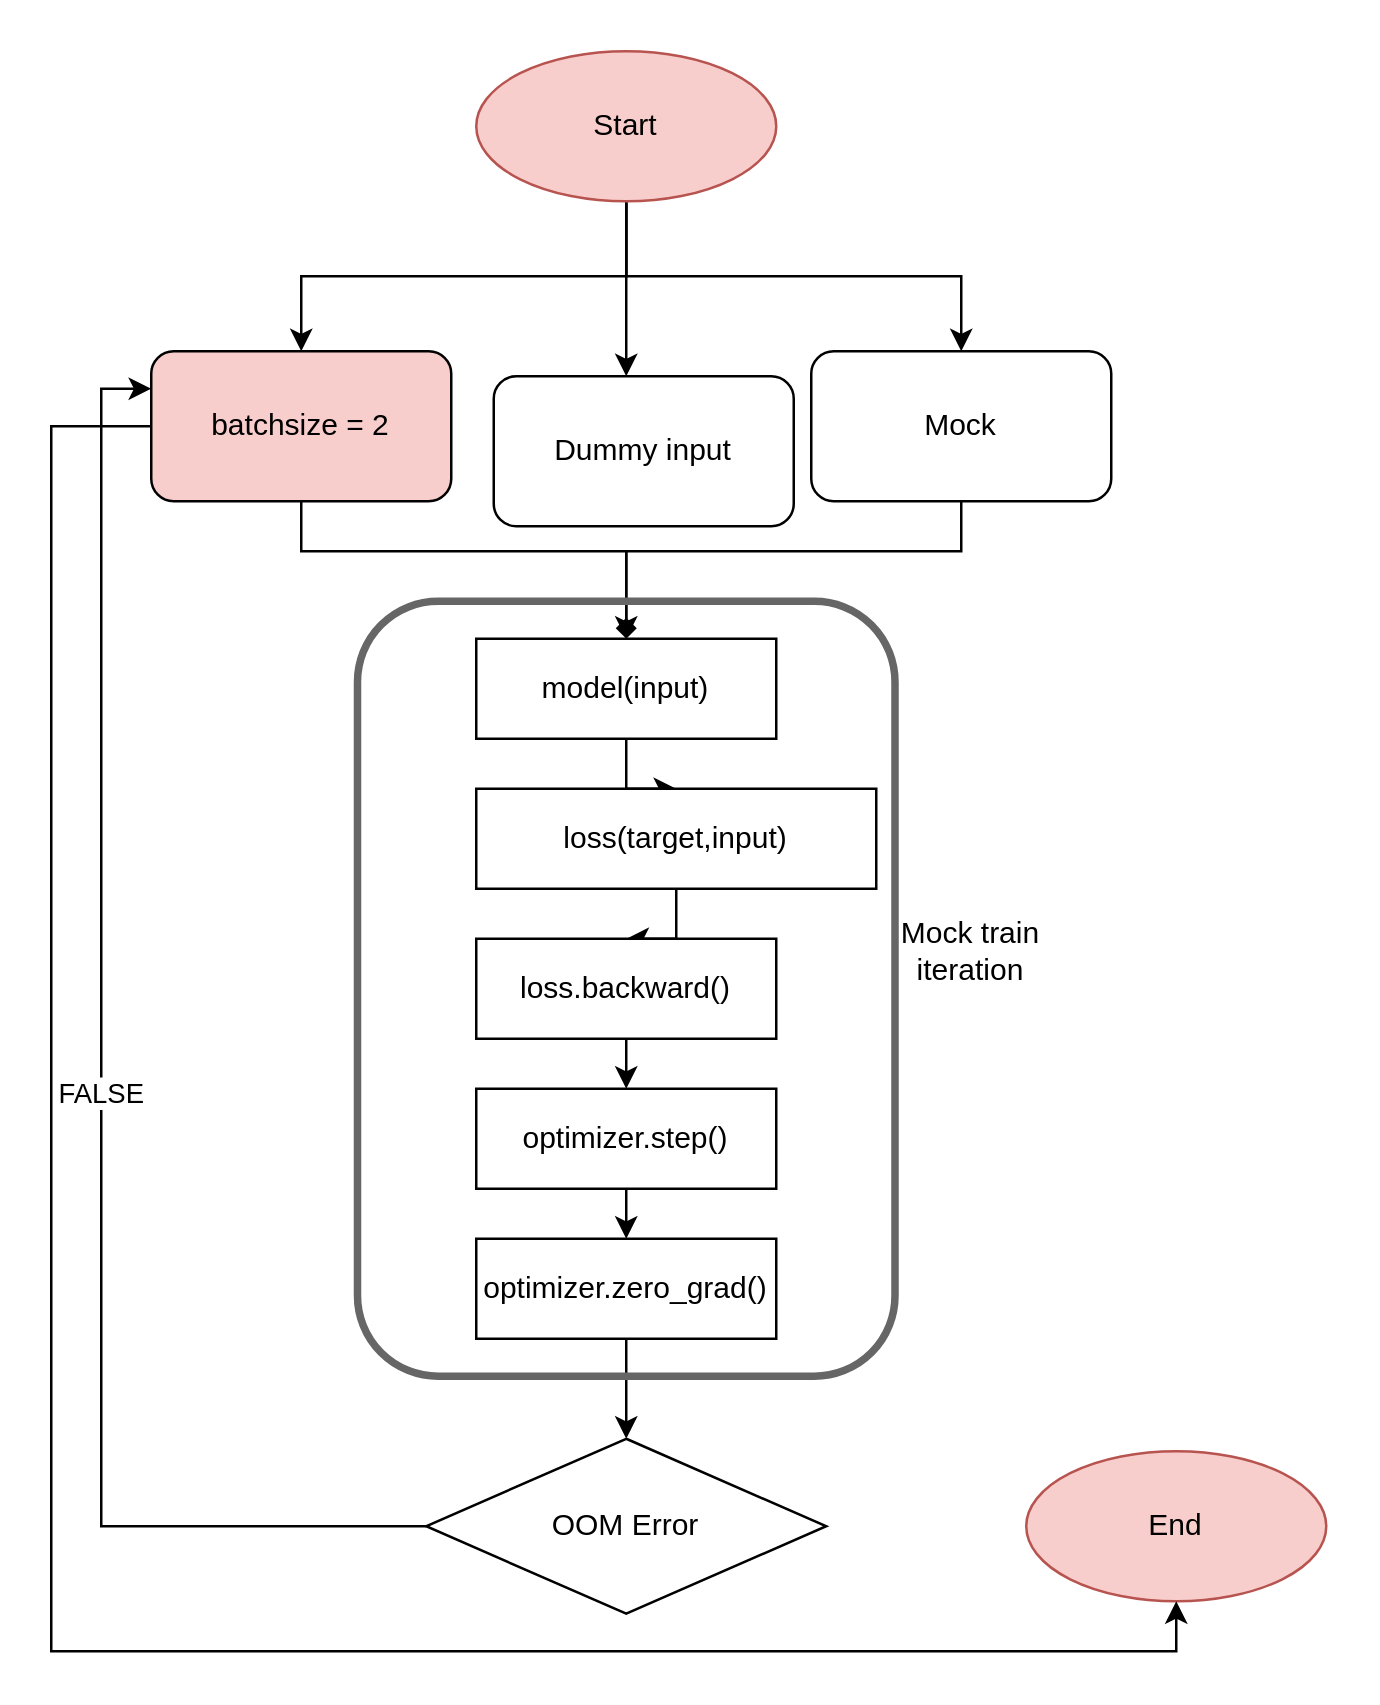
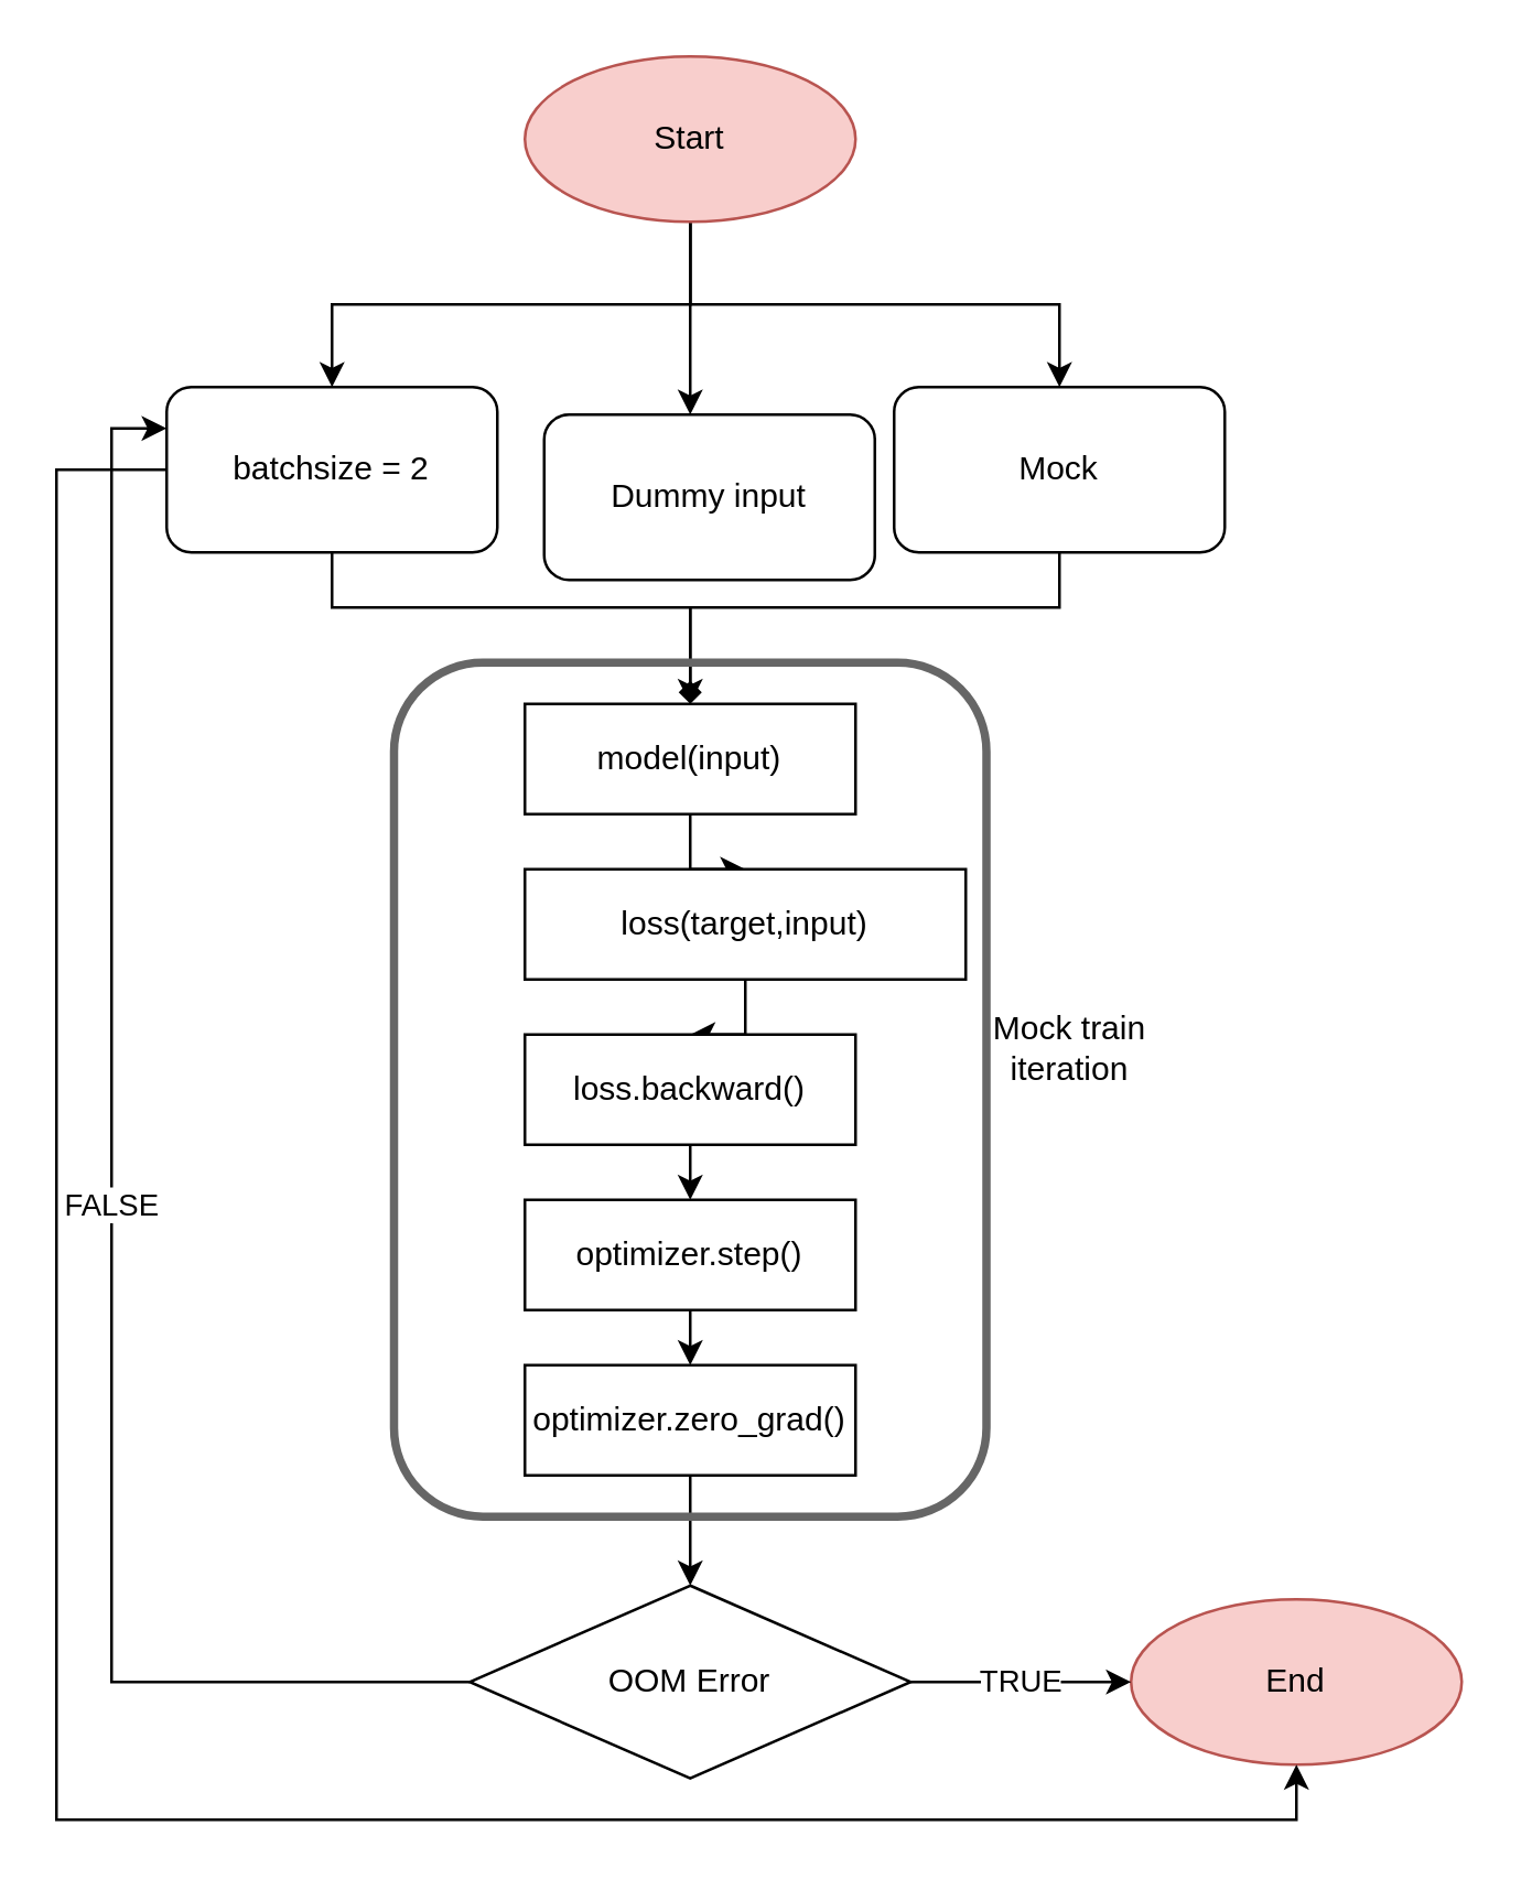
  <mxCell id="0" />
  <mxCell id="1" parent="0" />
  <mxCell id="2" value="" style="edgeStyle=orthogonalEdgeStyle;rounded=0;orthogonalLoop=1;jettySize=auto;html=1;" edge="1" parent="1" source="5" target="13"><mxGeometry relative="1" as="geometry"><Array as="points"><mxPoint x="250" y="120" /><mxPoint x="250" y="120" /></Array></mxGeometry></mxCell>
  <mxCell id="3" style="edgeStyle=orthogonalEdgeStyle;rounded=0;orthogonalLoop=1;jettySize=auto;html=1;entryX=0.5;entryY=0;entryDx=0;entryDy=0;" edge="1" parent="1" source="5" target="15"><mxGeometry relative="1" as="geometry"><Array as="points"><mxPoint x="250" y="110" /><mxPoint x="384" y="110" /></Array></mxGeometry></mxCell>
  <mxCell id="4" style="edgeStyle=orthogonalEdgeStyle;rounded=0;orthogonalLoop=1;jettySize=auto;html=1;" edge="1" parent="1" source="5" target="12"><mxGeometry relative="1" as="geometry"><Array as="points"><mxPoint x="250" y="110" /><mxPoint x="120" y="110" /></Array></mxGeometry></mxCell>
  <mxCell id="5" value="Start" style="ellipse;whiteSpace=wrap;html=1;fillColor=#f8cecc;strokeColor=#b85450;" vertex="1" parent="1"><mxGeometry x="190" y="20" width="120" height="60" as="geometry" /></mxCell>
  <mxCell id="6" value="End" style="ellipse;whiteSpace=wrap;html=1;fillColor=#f8cecc;strokeColor=#b85450;" vertex="1" parent="1"><mxGeometry x="410" y="580" width="120" height="60" as="geometry" /></mxCell>
  <mxCell id="7" value="FALSE" style="edgeStyle=orthogonalEdgeStyle;rounded=0;orthogonalLoop=1;jettySize=auto;html=1;entryX=0;entryY=0.25;entryDx=0;entryDy=0;" edge="1" parent="1" source="9" target="12"><mxGeometry relative="1" as="geometry"><Array as="points"><mxPoint x="40" y="610" /><mxPoint x="40" y="155" /></Array></mxGeometry></mxCell>
+ <mxCell id="8" value="TRUE" style="edgeStyle=orthogonalEdgeStyle;rounded=0;orthogonalLoop=1;jettySize=auto;html=1;" edge="1" parent="1" source="9" target="6"><mxGeometry relative="1" as="geometry" /></mxCell>
  <mxCell id="9" value="OOM Error" style="rhombus;whiteSpace=wrap;html=1;" vertex="1" parent="1"><mxGeometry x="170" y="575" width="160" height="70" as="geometry" /></mxCell>
  <mxCell id="10" style="edgeStyle=orthogonalEdgeStyle;rounded=0;orthogonalLoop=1;jettySize=auto;html=1;endArrow=diamond;" edge="1" parent="1" source="12" target="17"><mxGeometry relative="1" as="geometry"><Array as="points"><mxPoint x="120" y="220" /><mxPoint x="250" y="220" /></Array></mxGeometry></mxCell>
  <mxCell id="11" style="edgeStyle=orthogonalEdgeStyle;rounded=0;orthogonalLoop=1;jettySize=auto;html=1;" edge="1" parent="1" source="12" target="6"><mxGeometry relative="1" as="geometry"><Array as="points"><mxPoint x="20" y="170" /><mxPoint x="20" y="660" /><mxPoint x="470" y="660" /></Array></mxGeometry></mxCell>
- <mxCell id="12" value="batchsize = 2" style="rounded=1;whiteSpace=wrap;html=1;fillColor=#f8cecc;" vertex="1" parent="1"><mxGeometry x="60" y="140" width="120" height="60" as="geometry" /></mxCell>
+ <mxCell id="12" value="batchsize = 2" style="rounded=1;whiteSpace=wrap;html=1;" vertex="1" parent="1"><mxGeometry x="60" y="140" width="120" height="60" as="geometry" /></mxCell>
  <mxCell id="13" value="Dummy input" style="rounded=1;whiteSpace=wrap;html=1;" vertex="1" parent="1"><mxGeometry x="197" y="150" width="120" height="60" as="geometry" /></mxCell>
  <mxCell id="14" style="edgeStyle=orthogonalEdgeStyle;rounded=0;orthogonalLoop=1;jettySize=auto;html=1;entryX=0.5;entryY=0;entryDx=0;entryDy=0;" edge="1" parent="1" source="15" target="17"><mxGeometry relative="1" as="geometry"><Array as="points"><mxPoint x="384" y="220" /><mxPoint x="250" y="220" /></Array></mxGeometry></mxCell>
  <mxCell id="15" value="Mock" style="rounded=1;whiteSpace=wrap;html=1;" vertex="1" parent="1"><mxGeometry x="324" y="140" width="120" height="60" as="geometry" /></mxCell>
  <mxCell id="16" style="edgeStyle=orthogonalEdgeStyle;rounded=0;orthogonalLoop=1;jettySize=auto;html=1;entryX=0.5;entryY=0;entryDx=0;entryDy=0;" edge="1" parent="1" source="17" target="19"><mxGeometry relative="1" as="geometry" /></mxCell>
  <mxCell id="17" value="model(input)" style="rounded=0;whiteSpace=wrap;html=1;" vertex="1" parent="1"><mxGeometry x="190" y="255" width="120" height="40" as="geometry" /></mxCell>
  <mxCell id="18" style="edgeStyle=orthogonalEdgeStyle;rounded=0;orthogonalLoop=1;jettySize=auto;html=1;" edge="1" parent="1" source="19" target="21"><mxGeometry relative="1" as="geometry" /></mxCell>
  <mxCell id="19" value="loss(target,input)" style="rounded=0;whiteSpace=wrap;html=1;" vertex="1" parent="1"><mxGeometry x="190" y="315" width="160" height="40" as="geometry" /></mxCell>
  <mxCell id="20" style="edgeStyle=orthogonalEdgeStyle;rounded=0;orthogonalLoop=1;jettySize=auto;html=1;exitX=0.5;exitY=1;exitDx=0;exitDy=0;entryX=0.5;entryY=0;entryDx=0;entryDy=0;" edge="1" parent="1" source="21" target="23"><mxGeometry relative="1" as="geometry" /></mxCell>
  <mxCell id="21" value="loss.backward()" style="rounded=0;whiteSpace=wrap;html=1;" vertex="1" parent="1"><mxGeometry x="190" y="375" width="120" height="40" as="geometry" /></mxCell>
  <mxCell id="22" style="edgeStyle=orthogonalEdgeStyle;rounded=0;orthogonalLoop=1;jettySize=auto;html=1;exitX=0.5;exitY=1;exitDx=0;exitDy=0;entryX=0.5;entryY=0;entryDx=0;entryDy=0;" edge="1" parent="1" source="23" target="25"><mxGeometry relative="1" as="geometry" /></mxCell>
  <mxCell id="23" value="optimizer.step()" style="rounded=0;whiteSpace=wrap;html=1;" vertex="1" parent="1"><mxGeometry x="190" y="435" width="120" height="40" as="geometry" /></mxCell>
  <mxCell id="24" style="edgeStyle=orthogonalEdgeStyle;rounded=0;orthogonalLoop=1;jettySize=auto;html=1;exitX=0.5;exitY=1;exitDx=0;exitDy=0;entryX=0.5;entryY=0;entryDx=0;entryDy=0;" edge="1" parent="1" source="25" target="9"><mxGeometry relative="1" as="geometry" /></mxCell>
  <mxCell id="25" value="optimizer.zero_grad()" style="rounded=0;whiteSpace=wrap;html=1;" vertex="1" parent="1"><mxGeometry x="190" y="495" width="120" height="40" as="geometry" /></mxCell>
  <mxCell id="26" value="" style="rounded=1;whiteSpace=wrap;html=1;fillColor=none;strokeWidth=3;strokeColor=#666666;fontColor=#333333;" vertex="1" parent="1"><mxGeometry x="142.5" y="240" width="215" height="310" as="geometry" /></mxCell>
  <mxCell id="27" value="Mock train iteration" style="text;html=1;strokeColor=none;fillColor=none;align=center;verticalAlign=middle;whiteSpace=wrap;rounded=0;" vertex="1" parent="1"><mxGeometry x="357.5" y="365" width="60" height="30" as="geometry" /></mxCell>
